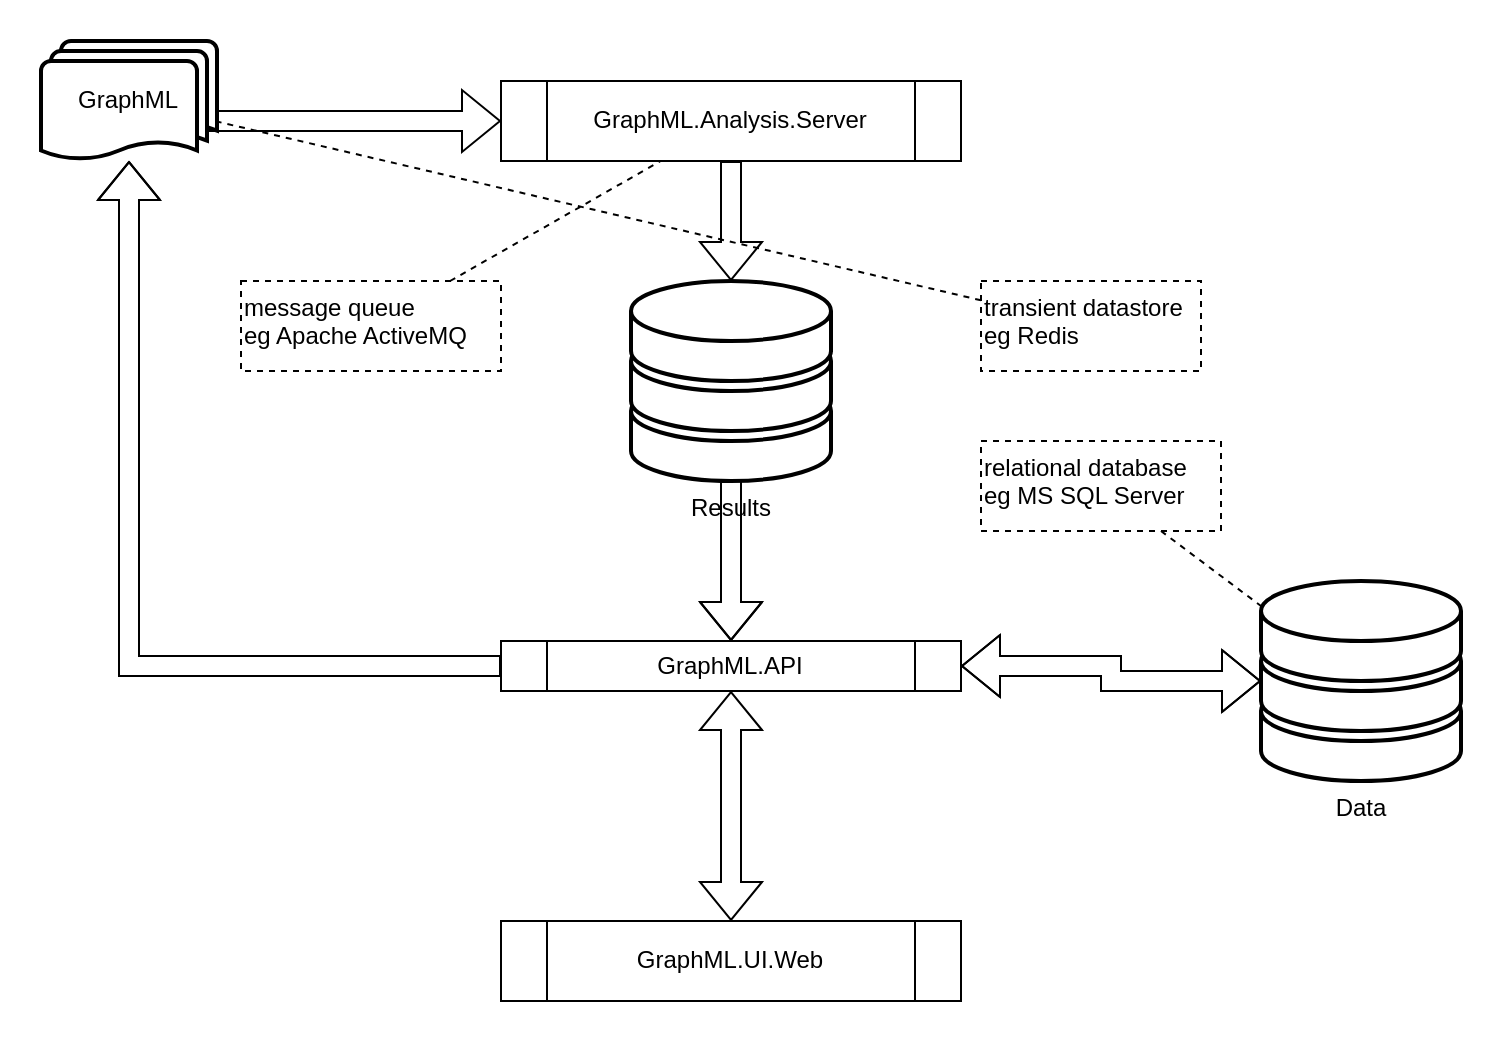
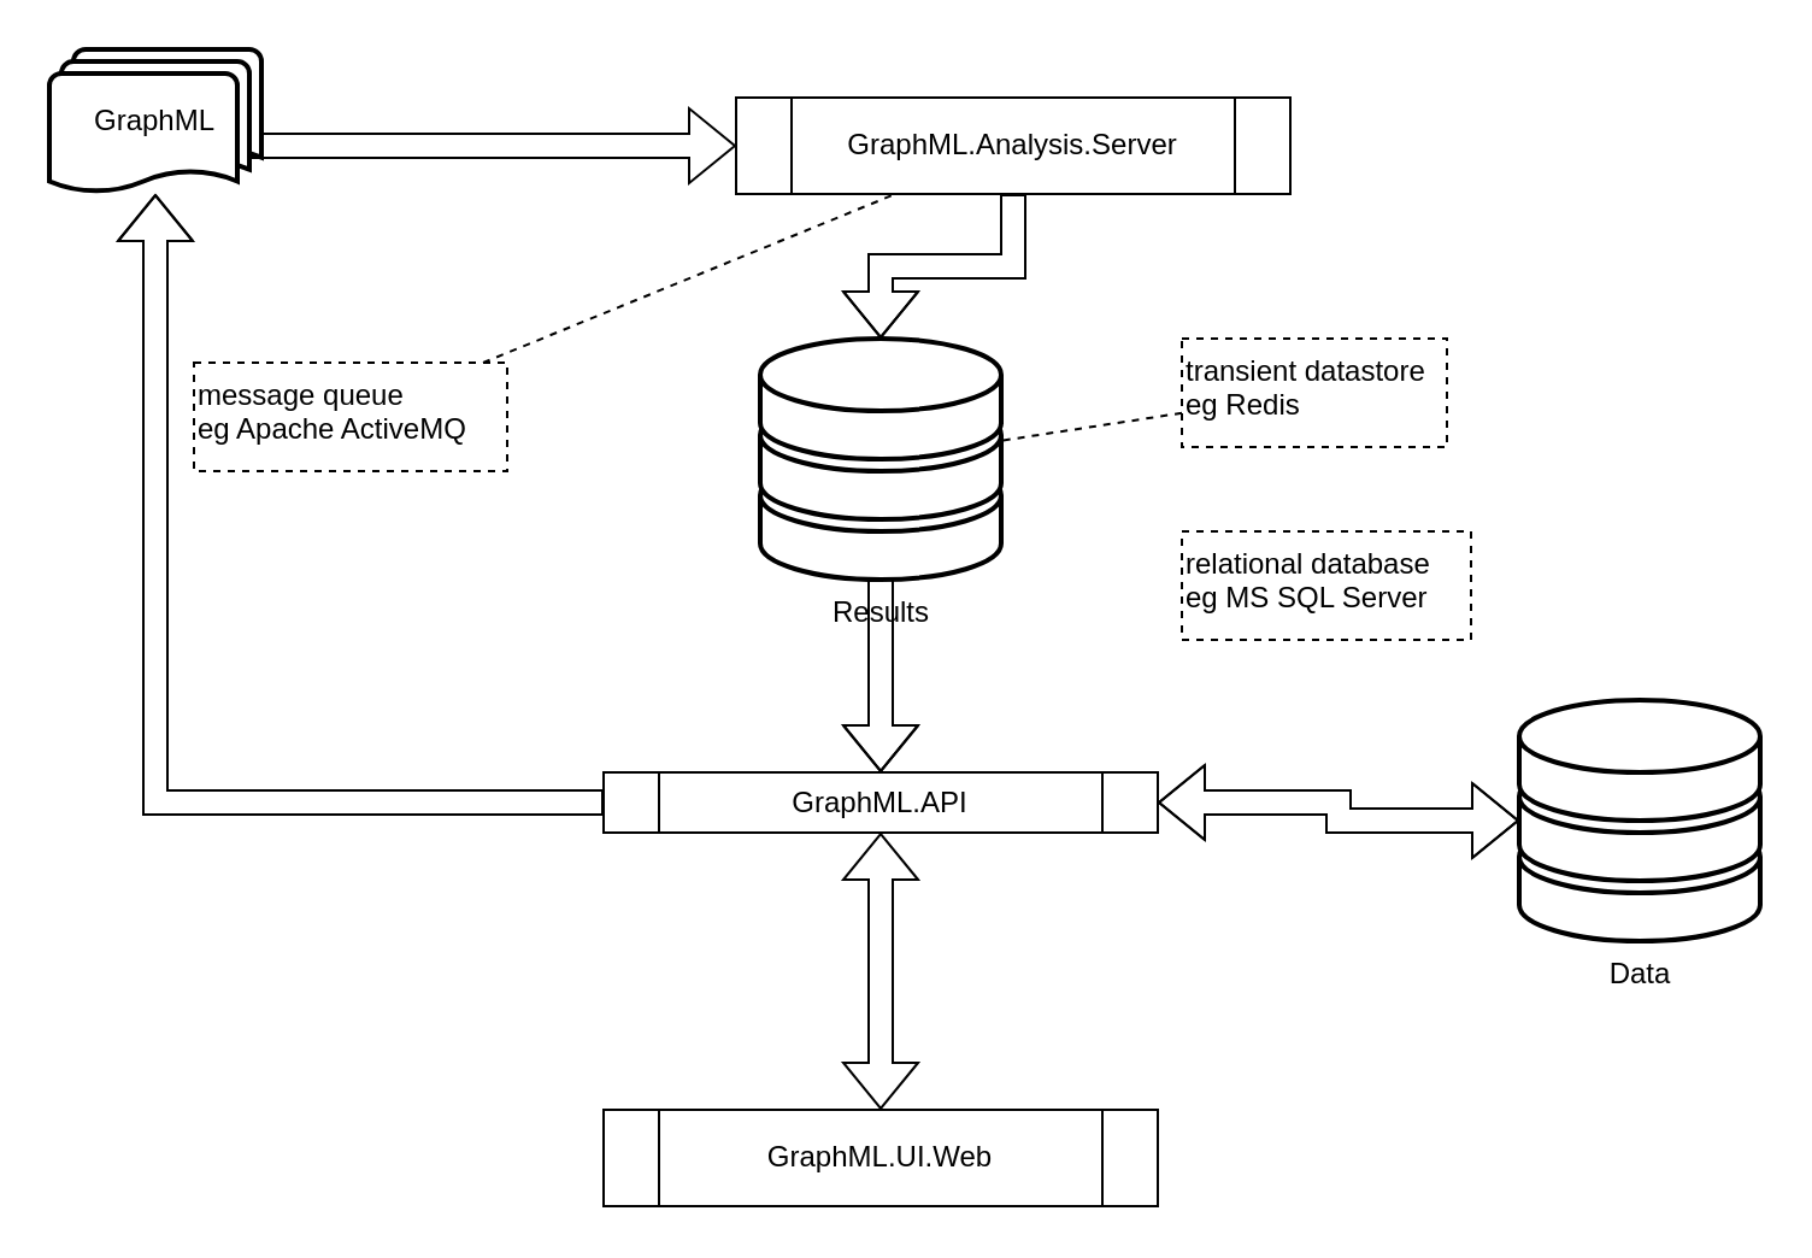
  <mxCell id="0" style=";html=1;" />
  <mxCell id="1" style=";html=1;" parent="0" />
  <mxCell id="2" style="edgeStyle=orthogonalEdgeStyle;shape=flexArrow;rounded=0;orthogonalLoop=1;jettySize=auto;html=1;fontColor=#000000;" edge="1" parent="1" source="3" target="6"><mxGeometry relative="1" as="geometry" /></mxCell>
- <mxCell id="3" value="GraphML.Analysis.Server" style="shape=process;whiteSpace=wrap;html=1;backgroundOutline=1;" vertex="1" parent="1"><mxGeometry x="250" y="40" width="230" height="40" as="geometry" /></mxCell>
+ <mxCell id="3" value="GraphML.Analysis.Server" style="shape=process;whiteSpace=wrap;html=1;backgroundOutline=1;" vertex="1" parent="1"><mxGeometry x="305" y="40" width="230" height="40" as="geometry" /></mxCell>
  <mxCell id="4" style="edgeStyle=orthogonalEdgeStyle;rounded=0;orthogonalLoop=1;jettySize=auto;html=1;entryX=0;entryY=0.5;entryDx=0;entryDy=0;shape=flexArrow;exitX=0.761;exitY=0.667;exitDx=0;exitDy=0;exitPerimeter=0;" edge="1" parent="1" source="7" target="3"><mxGeometry relative="1" as="geometry"><mxPoint x="120" y="100" as="sourcePoint" /></mxGeometry></mxCell>
  <mxCell id="5" style="edgeStyle=orthogonalEdgeStyle;shape=flexArrow;rounded=0;orthogonalLoop=1;jettySize=auto;html=1;startArrow=none;startFill=0;fontColor=#000000;" edge="1" parent="1" source="6" target="13"><mxGeometry relative="1" as="geometry"><Array as="points"><mxPoint x="680" y="170" /><mxPoint x="355" y="170" /></Array></mxGeometry></mxCell>
  <mxCell id="6" value="Results" style="fontColor=#000000;verticalAlign=top;verticalLabelPosition=bottom;labelPosition=center;align=center;html=1;outlineConnect=0;fillColor=#ffffff;strokeColor=#000000;gradientColor=none;gradientDirection=north;strokeWidth=2;shape=mxgraph.networks.storage;" vertex="1" parent="1"><mxGeometry x="315" y="140" width="100" height="100" as="geometry" /></mxCell>
  <mxCell id="7" value="GraphML" style="strokeWidth=2;html=1;shape=mxgraph.flowchart.multi-document;whiteSpace=wrap;fillColor=#ffffff;" vertex="1" parent="1"><mxGeometry x="20" y="20" width="88" height="60" as="geometry" /></mxCell>
  <mxCell id="8" value="Data" style="fontColor=#000000;verticalAlign=top;verticalLabelPosition=bottom;labelPosition=center;align=center;html=1;outlineConnect=0;fillColor=#ffffff;strokeColor=#000000;gradientColor=none;gradientDirection=north;strokeWidth=2;shape=mxgraph.networks.storage;" vertex="1" parent="1"><mxGeometry x="630" y="290" width="100" height="100" as="geometry" /></mxCell>
  <mxCell id="9" style="edgeStyle=orthogonalEdgeStyle;shape=flexArrow;rounded=0;orthogonalLoop=1;jettySize=auto;html=1;fontColor=#000000;startArrow=block;" edge="1" parent="1" source="10" target="13"><mxGeometry relative="1" as="geometry" /></mxCell>
  <mxCell id="10" value="GraphML.UI.Web" style="shape=process;whiteSpace=wrap;html=1;backgroundOutline=1;" vertex="1" parent="1"><mxGeometry x="250" y="460" width="230" height="40" as="geometry" /></mxCell>
  <mxCell id="11" style="edgeStyle=orthogonalEdgeStyle;shape=flexArrow;rounded=0;orthogonalLoop=1;jettySize=auto;html=1;fontColor=#000000;startArrow=block;" edge="1" parent="1" source="13" target="8"><mxGeometry relative="1" as="geometry" /></mxCell>
  <mxCell id="12" style="edgeStyle=orthogonalEdgeStyle;shape=flexArrow;rounded=0;orthogonalLoop=1;jettySize=auto;html=1;startArrow=none;fontColor=#000000;startFill=0;" edge="1" parent="1" source="13" target="7"><mxGeometry relative="1" as="geometry" /></mxCell>
  <mxCell id="13" value="GraphML.API" style="shape=process;whiteSpace=wrap;html=1;backgroundOutline=1;" vertex="1" parent="1"><mxGeometry x="250" y="320" width="230" height="25" as="geometry" /></mxCell>
- <mxCell id="14" style="rounded=0;orthogonalLoop=1;jettySize=auto;html=1;startArrow=none;startFill=0;fontColor=#000000;endArrow=none;endFill=0;dashed=1;" edge="1" parent="1" source="15" target="7"><mxGeometry relative="1" as="geometry" /></mxCell>
+ <mxCell id="14" style="rounded=0;orthogonalLoop=1;jettySize=auto;html=1;startArrow=none;startFill=0;fontColor=#000000;endArrow=none;endFill=0;dashed=1;" edge="1" parent="1" source="15" target="6"><mxGeometry relative="1" as="geometry" /></mxCell>
  <mxCell id="15" value="transient datastore&lt;br&gt;eg&amp;nbsp;Redis" style="text;html=1;strokeColor=#000000;fillColor=none;align=left;verticalAlign=top;whiteSpace=wrap;rounded=0;fontColor=#000000;dashed=1;" vertex="1" parent="1"><mxGeometry x="490" y="140" width="110" height="45" as="geometry" /></mxCell>
- <mxCell id="16" style="edgeStyle=none;rounded=0;orthogonalLoop=1;jettySize=auto;html=1;dashed=1;startArrow=none;startFill=0;endArrow=none;endFill=0;fontColor=#000000;" edge="1" parent="1" source="17" target="8"><mxGeometry relative="1" as="geometry" /></mxCell>
  <mxCell id="17" value="relational database&lt;br&gt;eg MS SQL Server" style="text;html=1;strokeColor=#000000;fillColor=none;align=left;verticalAlign=top;whiteSpace=wrap;rounded=0;fontColor=#000000;dashed=1;" vertex="1" parent="1"><mxGeometry x="490" y="220" width="120" height="45" as="geometry" /></mxCell>
  <mxCell id="18" style="edgeStyle=none;rounded=0;orthogonalLoop=1;jettySize=auto;html=1;dashed=1;startArrow=none;startFill=0;endArrow=none;endFill=0;fontColor=#000000;" edge="1" parent="1" source="19" target="3"><mxGeometry relative="1" as="geometry" /></mxCell>
- <mxCell id="19" value="message queue&lt;br&gt;eg Apache ActiveMQ" style="text;html=1;strokeColor=#000000;fillColor=none;align=left;verticalAlign=top;whiteSpace=wrap;rounded=0;fontColor=#000000;dashed=1;" vertex="1" parent="1"><mxGeometry x="120" y="140" width="130" height="45" as="geometry" /></mxCell>
+ <mxCell id="19" value="message queue&lt;br&gt;eg Apache ActiveMQ" style="text;html=1;strokeColor=#000000;fillColor=none;align=left;verticalAlign=top;whiteSpace=wrap;rounded=0;fontColor=#000000;dashed=1;" vertex="1" parent="1"><mxGeometry x="80" y="150" width="130" height="45" as="geometry" /></mxCell>
